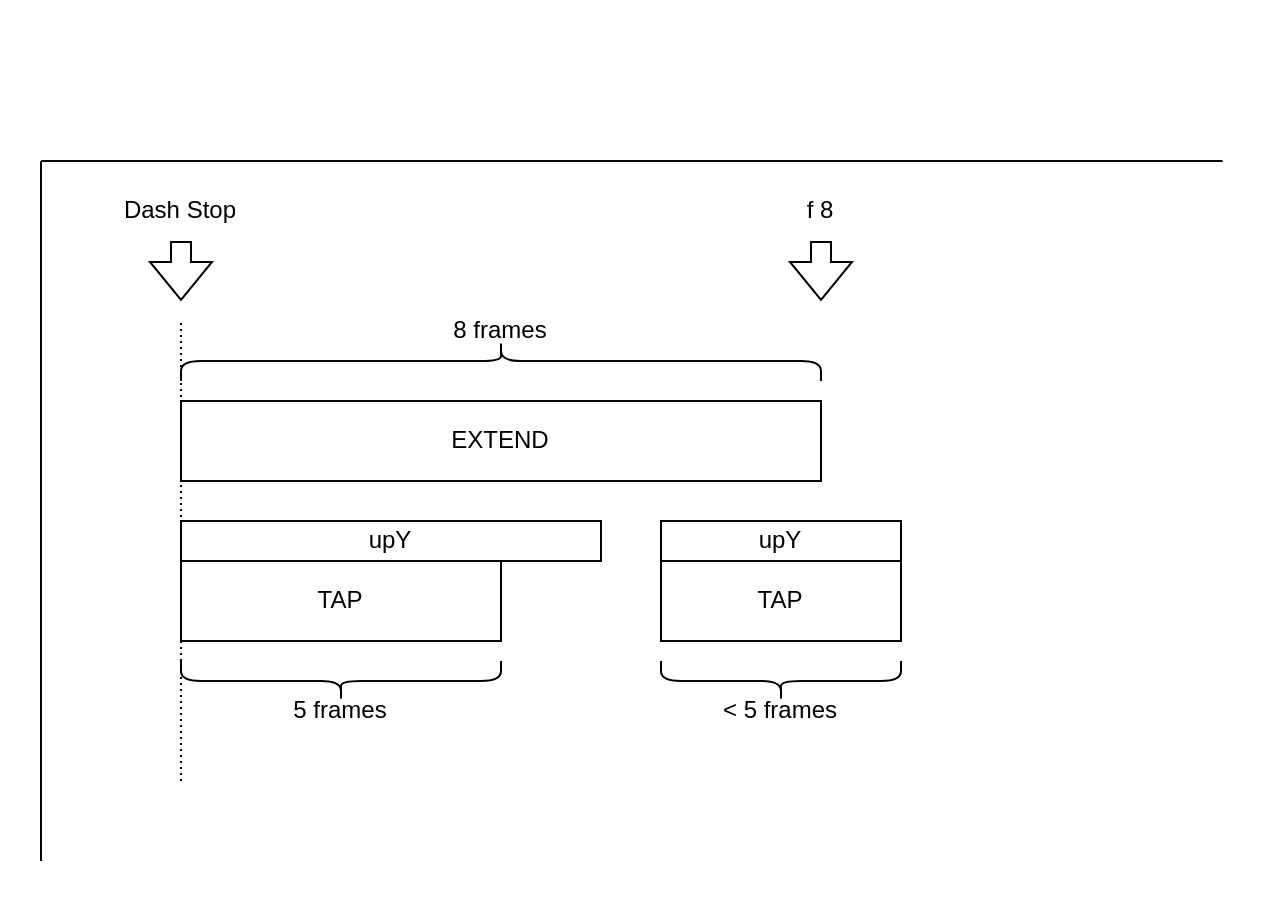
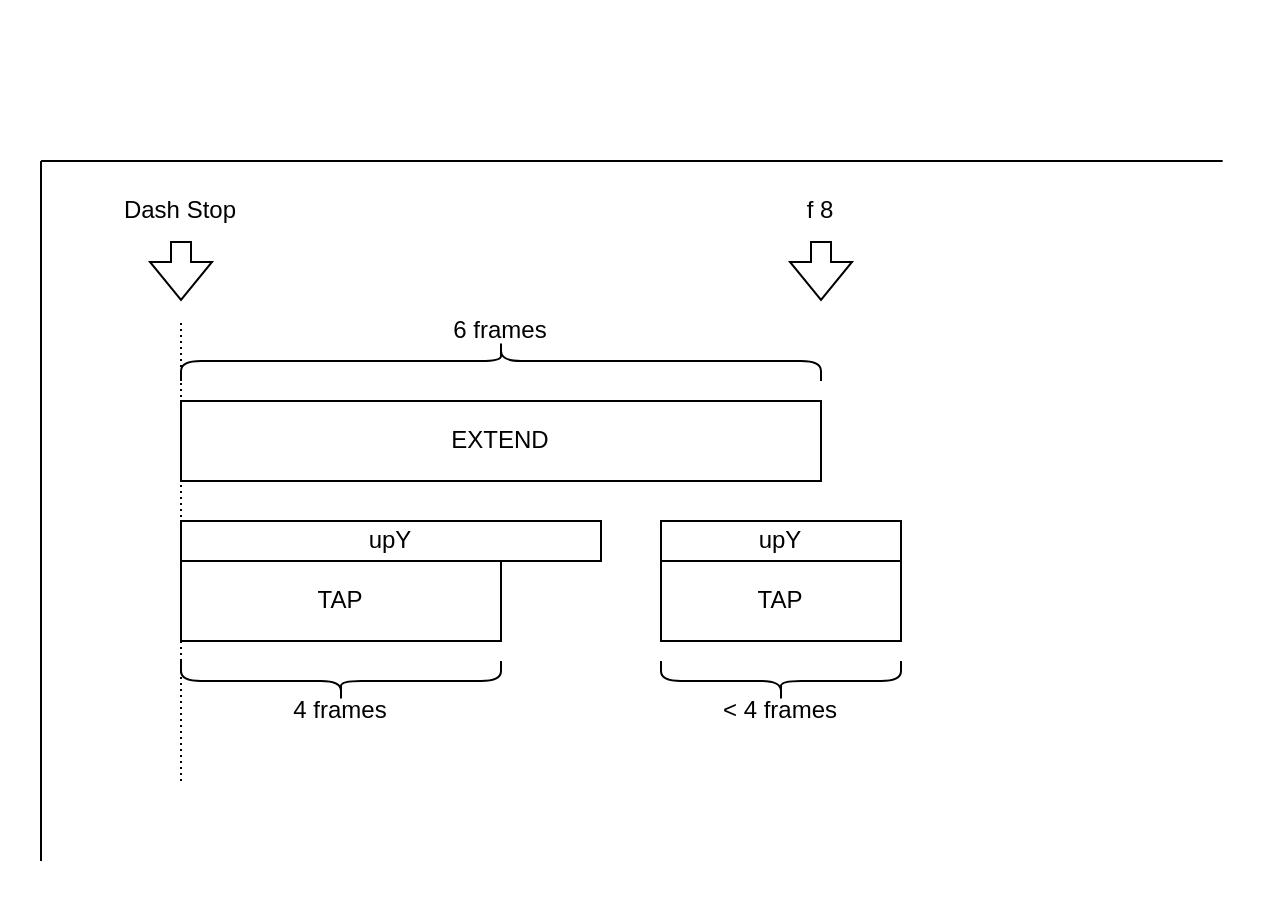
  <mxCell id="0" />
  <mxCell id="1" parent="0" />
  <mxCell id="2" value="" style="endArrow=none;html=1;rounded=0;strokeWidth=1;dashed=1;dashPattern=1 2;" parent="1" edge="1"><mxGeometry width="50" height="50" relative="1" as="geometry"><mxPoint x="90" y="390" as="sourcePoint" /><mxPoint x="90" y="160" as="targetPoint" /></mxGeometry></mxCell>
  <mxCell id="3" value="EXTEND" style="rounded=0;whiteSpace=wrap;html=1;" parent="1" vertex="1"><mxGeometry x="90" y="200" width="320" height="40" as="geometry" /></mxCell>
  <mxCell id="4" value="" style="shape=curlyBracket;whiteSpace=wrap;html=1;rounded=1;labelPosition=left;verticalLabelPosition=middle;align=right;verticalAlign=middle;size=0.5;rotation=90;" parent="1" vertex="1"><mxGeometry x="240" y="20" width="20" height="320" as="geometry" /></mxCell>
- <mxCell id="5" value="8 frames" style="text;html=1;align=center;verticalAlign=middle;whiteSpace=wrap;rounded=0;" parent="1" vertex="1"><mxGeometry x="220" y="150" width="60" height="30" as="geometry" /></mxCell>
+ <mxCell id="5" value="6 frames" style="text;html=1;align=center;verticalAlign=middle;whiteSpace=wrap;rounded=0;" parent="1" vertex="1"><mxGeometry x="220" y="150" width="60" height="30" as="geometry" /></mxCell>
  <mxCell id="6" value="upY" style="rounded=0;whiteSpace=wrap;html=1;" parent="1" vertex="1"><mxGeometry x="90" y="260" width="210" height="20" as="geometry" /></mxCell>
  <mxCell id="7" value="TAP" style="rounded=0;whiteSpace=wrap;html=1;" parent="1" vertex="1"><mxGeometry x="90" y="280" width="160" height="40" as="geometry" /></mxCell>
  <mxCell id="8" value="" style="shape=curlyBracket;whiteSpace=wrap;html=1;rounded=1;labelPosition=left;verticalLabelPosition=middle;align=right;verticalAlign=middle;rotation=-90;" parent="1" vertex="1"><mxGeometry x="160" y="260" width="20" height="160" as="geometry" /></mxCell>
- <mxCell id="9" value="5 frames" style="text;html=1;align=center;verticalAlign=middle;whiteSpace=wrap;rounded=0;" parent="1" vertex="1"><mxGeometry x="140" y="340" width="60" height="30" as="geometry" /></mxCell>
+ <mxCell id="9" value="4 frames" style="text;html=1;align=center;verticalAlign=middle;whiteSpace=wrap;rounded=0;" parent="1" vertex="1"><mxGeometry x="140" y="340" width="60" height="30" as="geometry" /></mxCell>
  <mxCell id="10" value="" style="endArrow=none;html=1;rounded=0;" parent="1" edge="1"><mxGeometry width="50" height="50" relative="1" as="geometry"><mxPoint x="20" y="430" as="sourcePoint" /><mxPoint x="20" y="80" as="targetPoint" /></mxGeometry></mxCell>
  <mxCell id="11" value="" style="endArrow=none;html=1;rounded=0;" parent="1" edge="1"><mxGeometry width="50" height="50" relative="1" as="geometry"><mxPoint x="20" y="80" as="sourcePoint" /><mxPoint x="610.833" y="80" as="targetPoint" /></mxGeometry></mxCell>
  <mxCell id="12" value="" style="shape=flexArrow;endArrow=classic;html=1;rounded=0;" parent="1" edge="1"><mxGeometry width="50" height="50" relative="1" as="geometry"><mxPoint x="90" y="120" as="sourcePoint" /><mxPoint x="90" y="150" as="targetPoint" /></mxGeometry></mxCell>
  <mxCell id="13" value="" style="shape=flexArrow;endArrow=classic;html=1;rounded=0;" parent="1" edge="1"><mxGeometry width="50" height="50" relative="1" as="geometry"><mxPoint x="410" y="120" as="sourcePoint" /><mxPoint x="410" y="150" as="targetPoint" /></mxGeometry></mxCell>
  <mxCell id="14" value="Dash Stop" style="text;html=1;align=center;verticalAlign=middle;whiteSpace=wrap;rounded=0;" parent="1" vertex="1"><mxGeometry x="60" y="90" width="60" height="30" as="geometry" /></mxCell>
  <mxCell id="15" value="f 8" style="text;html=1;align=center;verticalAlign=middle;whiteSpace=wrap;rounded=0;" parent="1" vertex="1"><mxGeometry x="380" y="90" width="60" height="30" as="geometry" /></mxCell>
  <mxCell id="16" value="upY" style="rounded=0;whiteSpace=wrap;html=1;" parent="1" vertex="1"><mxGeometry x="330" y="260" width="120" height="20" as="geometry" /></mxCell>
  <mxCell id="17" value="TAP" style="rounded=0;whiteSpace=wrap;html=1;" parent="1" vertex="1"><mxGeometry x="330" y="280" width="120" height="40" as="geometry" /></mxCell>
  <mxCell id="18" value="" style="shape=curlyBracket;whiteSpace=wrap;html=1;rounded=1;labelPosition=left;verticalLabelPosition=middle;align=right;verticalAlign=middle;rotation=-90;" parent="1" vertex="1"><mxGeometry x="380" y="280" width="20" height="120" as="geometry" /></mxCell>
- <mxCell id="19" value="&amp;lt; 5 frames" style="text;html=1;align=center;verticalAlign=middle;whiteSpace=wrap;rounded=0;" parent="1" vertex="1"><mxGeometry x="360" y="340" width="60" height="30" as="geometry" /></mxCell>
+ <mxCell id="19" value="&amp;lt; 4 frames" style="text;html=1;align=center;verticalAlign=middle;whiteSpace=wrap;rounded=0;" parent="1" vertex="1"><mxGeometry x="360" y="340" width="60" height="30" as="geometry" /></mxCell>
